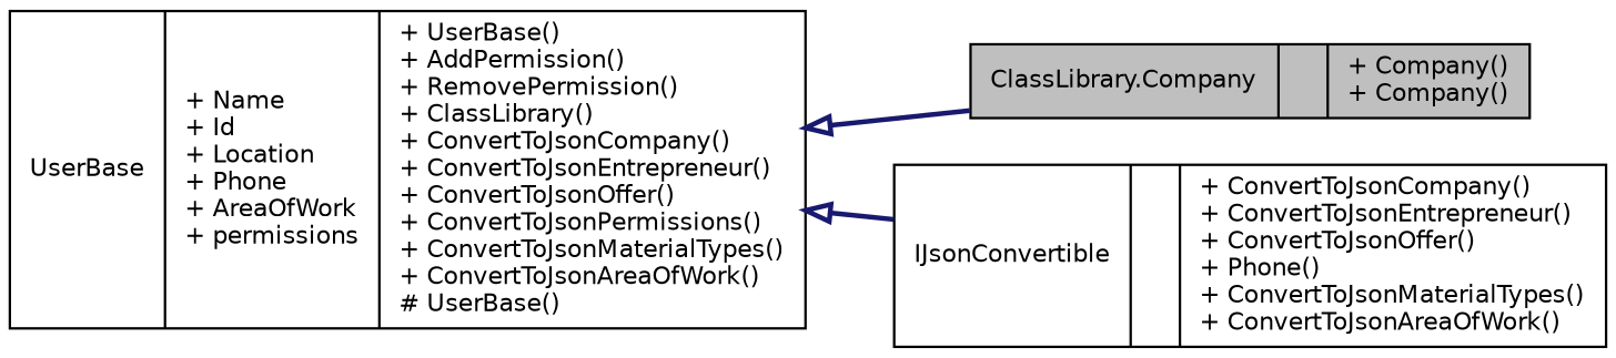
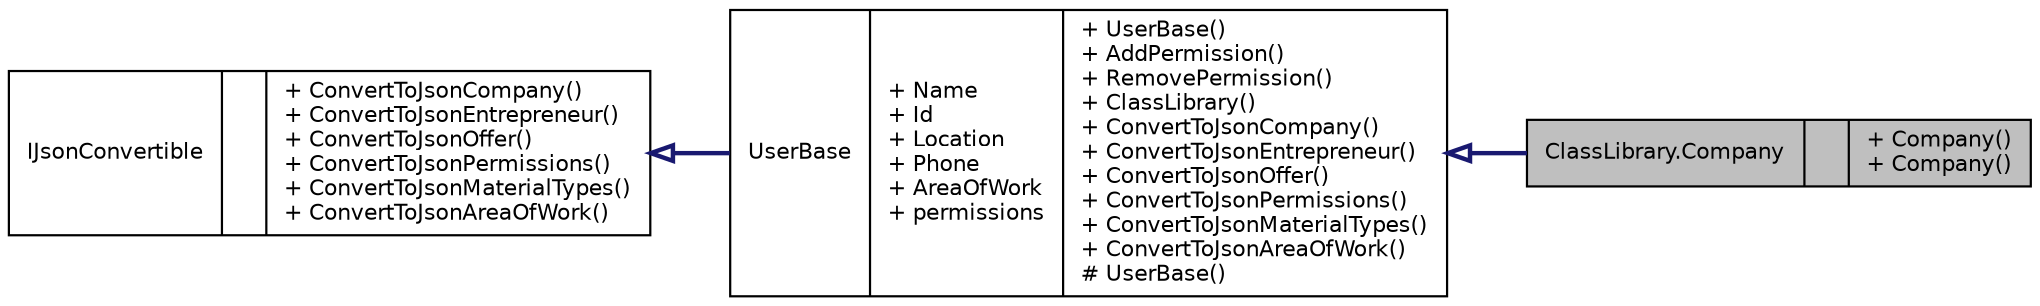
  digraph {
    rankdir=LR
    node [color=black fillcolor=white fontname=Helvetica fontsize=10 shape=record style=filled]
    edge [arrowtail=onormal color=midnightblue dir=back fontname=Helvetica fontsize=10 labelfontname=Helvetica labelfontsize=10 style=bold]
    n1 [fillcolor=grey75 fontcolor=black height=0.2 label="{ClassLibrary.Company\n||+ Company()\l+ Company()\l}" width=0.4]
    n2 [height=0.2 label="{UserBase\n|+ Name\l+ Id\l+ Location\l+ Phone\l+ AreaOfWork\l+ permissions\l|+ UserBase()\l+ AddPermission()\l+ RemovePermission()\l+ ClassLibrary()\l+ ConvertToJsonCompany()\l+ ConvertToJsonEntrepreneur()\l+ ConvertToJsonOffer()\l+ ConvertToJsonPermissions()\l+ ConvertToJsonMaterialTypes()\l+ ConvertToJsonAreaOfWork()\l# UserBase()\l}" width=0.4]
-   n3 [height=0.2 label="{IJsonConvertible\n||+ ConvertToJsonCompany()\l+ ConvertToJsonEntrepreneur()\l+ ConvertToJsonOffer()\l+ Phone()\l+ ConvertToJsonMaterialTypes()\l+ ConvertToJsonAreaOfWork()\l}" width=0.4]
+   n3 [height=0.2 label="{IJsonConvertible\n||+ ConvertToJsonCompany()\l+ ConvertToJsonEntrepreneur()\l+ ConvertToJsonOffer()\l+ ConvertToJsonPermissions()\l+ ConvertToJsonMaterialTypes()\l+ ConvertToJsonAreaOfWork()\l}" width=0.4]
    n2 -> n1
-   n2 -> n3
+   n3 -> n2
  }
